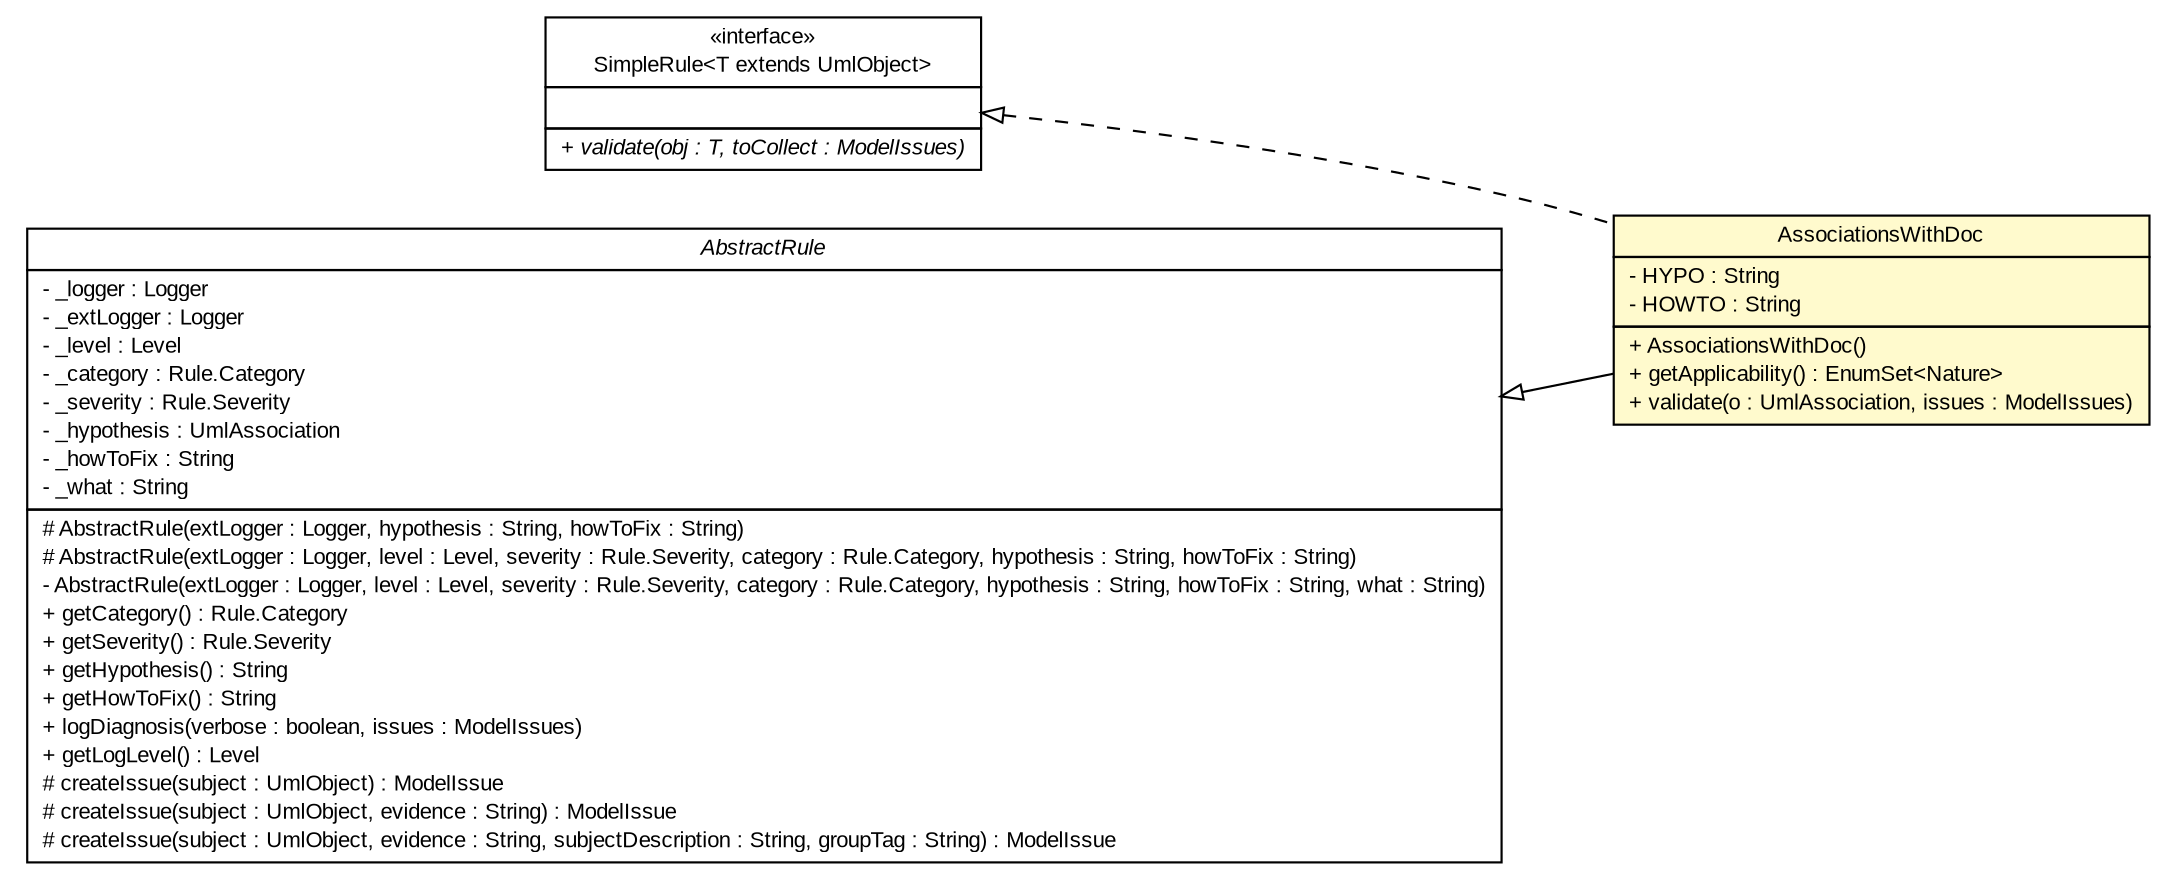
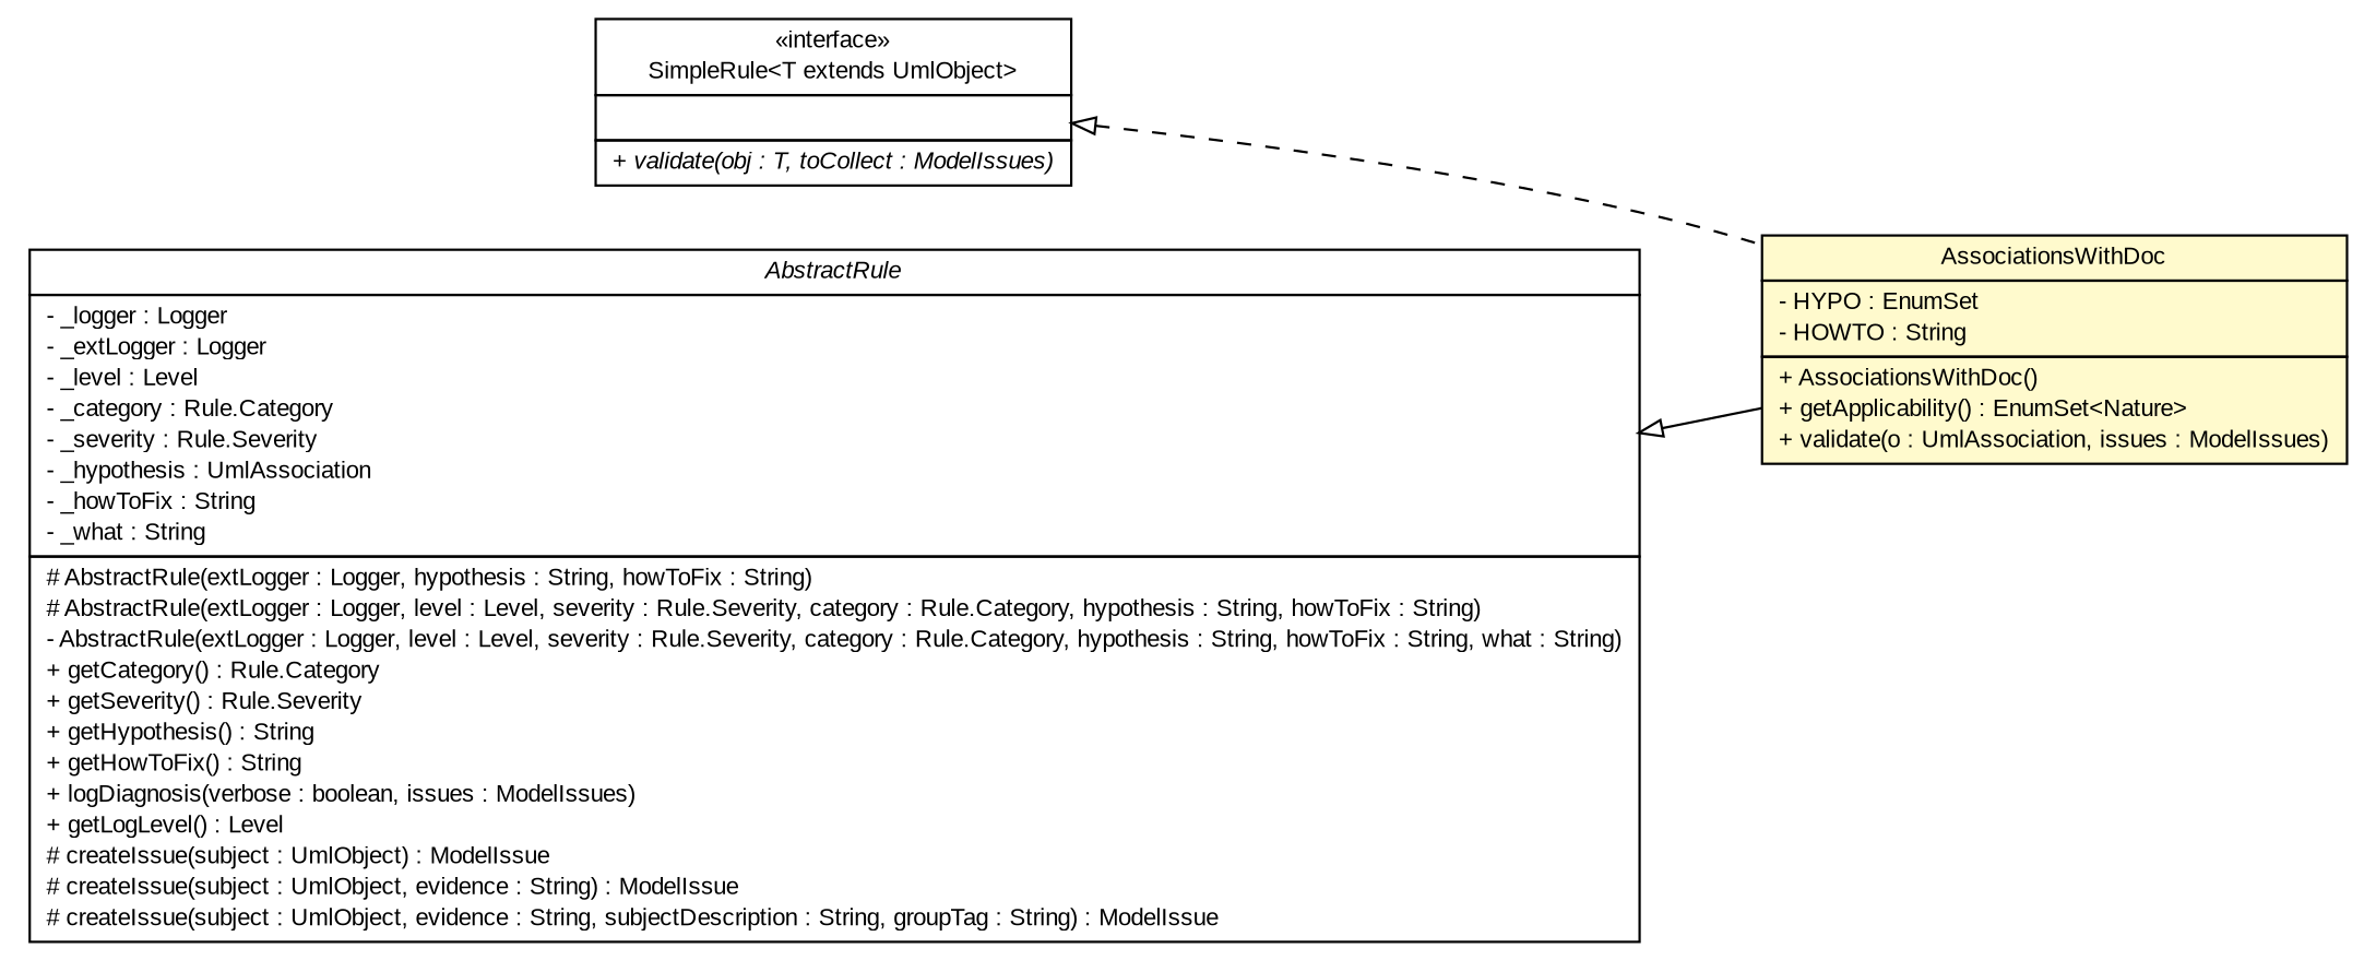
  digraph {
    nodesep=0.25
    rankdir=LR
    ranksep=0.5
    node [fontcolor=black fontname=arial fontsize=10.0 shape=plaintext]
    edge [arrowtail=empty dir=back fontname=arial fontsize=10 headport=p labelfontname=arial labelfontsize=10 tailport=p]
    n1 [label=<<table title="org.tanjakostic.jcleancim.validation.SimpleRule" border="0" cellborder="1" cellspacing="0" cellpadding="2" port="p" href="./SimpleRule.html"> 		<tr><td><table border="0" cellspacing="0" cellpadding="1"> <tr><td align="center" balign="center"> &#171;interface&#187; </td></tr> <tr><td align="center" balign="center"> SimpleRule&lt;T extends UmlObject&gt; </td></tr> 		</table></td></tr> 		<tr><td><table border="0" cellspacing="0" cellpadding="1"> <tr><td align="left" balign="left">  </td></tr> 		</table></td></tr> 		<tr><td><table border="0" cellspacing="0" cellpadding="1"> <tr><td align="left" balign="left"><font face="Arial Italic" point-size="10.0"> + validate(obj : T, toCollect : ModelIssues) </font></td></tr> 		</table></td></tr> 		</table>>]
-   n2 [label=<<table title="org.tanjakostic.jcleancim.validation.AssociationValidator.AssociationsWithDoc" border="0" cellborder="1" cellspacing="0" cellpadding="2" port="p" bgcolor="lemonChiffon" href="./AssociationValidator.AssociationsWithDoc.html"> 		<tr><td><table border="0" cellspacing="0" cellpadding="1"> <tr><td align="center" balign="center"> AssociationsWithDoc </td></tr> 		</table></td></tr> 		<tr><td><table border="0" cellspacing="0" cellpadding="1"> <tr><td align="left" balign="left"> - HYPO : String </td></tr> <tr><td align="left" balign="left"> - HOWTO : String </td></tr> 		</table></td></tr> 		<tr><td><table border="0" cellspacing="0" cellpadding="1"> <tr><td align="left" balign="left"> + AssociationsWithDoc() </td></tr> <tr><td align="left" balign="left"> + getApplicability() : EnumSet&lt;Nature&gt; </td></tr> <tr><td align="left" balign="left"> + validate(o : UmlAssociation, issues : ModelIssues) </td></tr> 		</table></td></tr> 		</table>>]
+   n2 [label=<<table title="org.tanjakostic.jcleancim.validation.AssociationValidator.AssociationsWithDoc" border="0" cellborder="1" cellspacing="0" cellpadding="2" port="p" bgcolor="lemonChiffon" href="./AssociationValidator.AssociationsWithDoc.html"> 		<tr><td><table border="0" cellspacing="0" cellpadding="1"> <tr><td align="center" balign="center"> AssociationsWithDoc </td></tr> 		</table></td></tr> 		<tr><td><table border="0" cellspacing="0" cellpadding="1"> <tr><td align="left" balign="left"> - HYPO : EnumSet </td></tr> <tr><td align="left" balign="left"> - HOWTO : String </td></tr> 		</table></td></tr> 		<tr><td><table border="0" cellspacing="0" cellpadding="1"> <tr><td align="left" balign="left"> + AssociationsWithDoc() </td></tr> <tr><td align="left" balign="left"> + getApplicability() : EnumSet&lt;Nature&gt; </td></tr> <tr><td align="left" balign="left"> + validate(o : UmlAssociation, issues : ModelIssues) </td></tr> 		</table></td></tr> 		</table>>]
    n3 [label=<<table title="org.tanjakostic.jcleancim.validation.AbstractRule" border="0" cellborder="1" cellspacing="0" cellpadding="2" port="p" href="./AbstractRule.html"> 		<tr><td><table border="0" cellspacing="0" cellpadding="1"> <tr><td align="center" balign="center"><font face="Arial Italic"> AbstractRule </font></td></tr> 		</table></td></tr> 		<tr><td><table border="0" cellspacing="0" cellpadding="1"> <tr><td align="left" balign="left"> - _logger : Logger </td></tr> <tr><td align="left" balign="left"> - _extLogger : Logger </td></tr> <tr><td align="left" balign="left"> - _level : Level </td></tr> <tr><td align="left" balign="left"> - _category : Rule.Category </td></tr> <tr><td align="left" balign="left"> - _severity : Rule.Severity </td></tr> <tr><td align="left" balign="left"> - _hypothesis : UmlAssociation </td></tr> <tr><td align="left" balign="left"> - _howToFix : String </td></tr> <tr><td align="left" balign="left"> - _what : String </td></tr> 		</table></td></tr> 		<tr><td><table border="0" cellspacing="0" cellpadding="1"> <tr><td align="left" balign="left"> # AbstractRule(extLogger : Logger, hypothesis : String, howToFix : String) </td></tr> <tr><td align="left" balign="left"> # AbstractRule(extLogger : Logger, level : Level, severity : Rule.Severity, category : Rule.Category, hypothesis : String, howToFix : String) </td></tr> <tr><td align="left" balign="left"> - AbstractRule(extLogger : Logger, level : Level, severity : Rule.Severity, category : Rule.Category, hypothesis : String, howToFix : String, what : String) </td></tr> <tr><td align="left" balign="left"> + getCategory() : Rule.Category </td></tr> <tr><td align="left" balign="left"> + getSeverity() : Rule.Severity </td></tr> <tr><td align="left" balign="left"> + getHypothesis() : String </td></tr> <tr><td align="left" balign="left"> + getHowToFix() : String </td></tr> <tr><td align="left" balign="left"> + logDiagnosis(verbose : boolean, issues : ModelIssues) </td></tr> <tr><td align="left" balign="left"> + getLogLevel() : Level </td></tr> <tr><td align="left" balign="left"> # createIssue(subject : UmlObject) : ModelIssue </td></tr> <tr><td align="left" balign="left"> # createIssue(subject : UmlObject, evidence : String) : ModelIssue </td></tr> <tr><td align="left" balign="left"> # createIssue(subject : UmlObject, evidence : String, subjectDescription : String, groupTag : String) : ModelIssue </td></tr> 		</table></td></tr> 		</table>>]
    n1 -> n2 [style=dashed]
    n3 -> n2
  }
